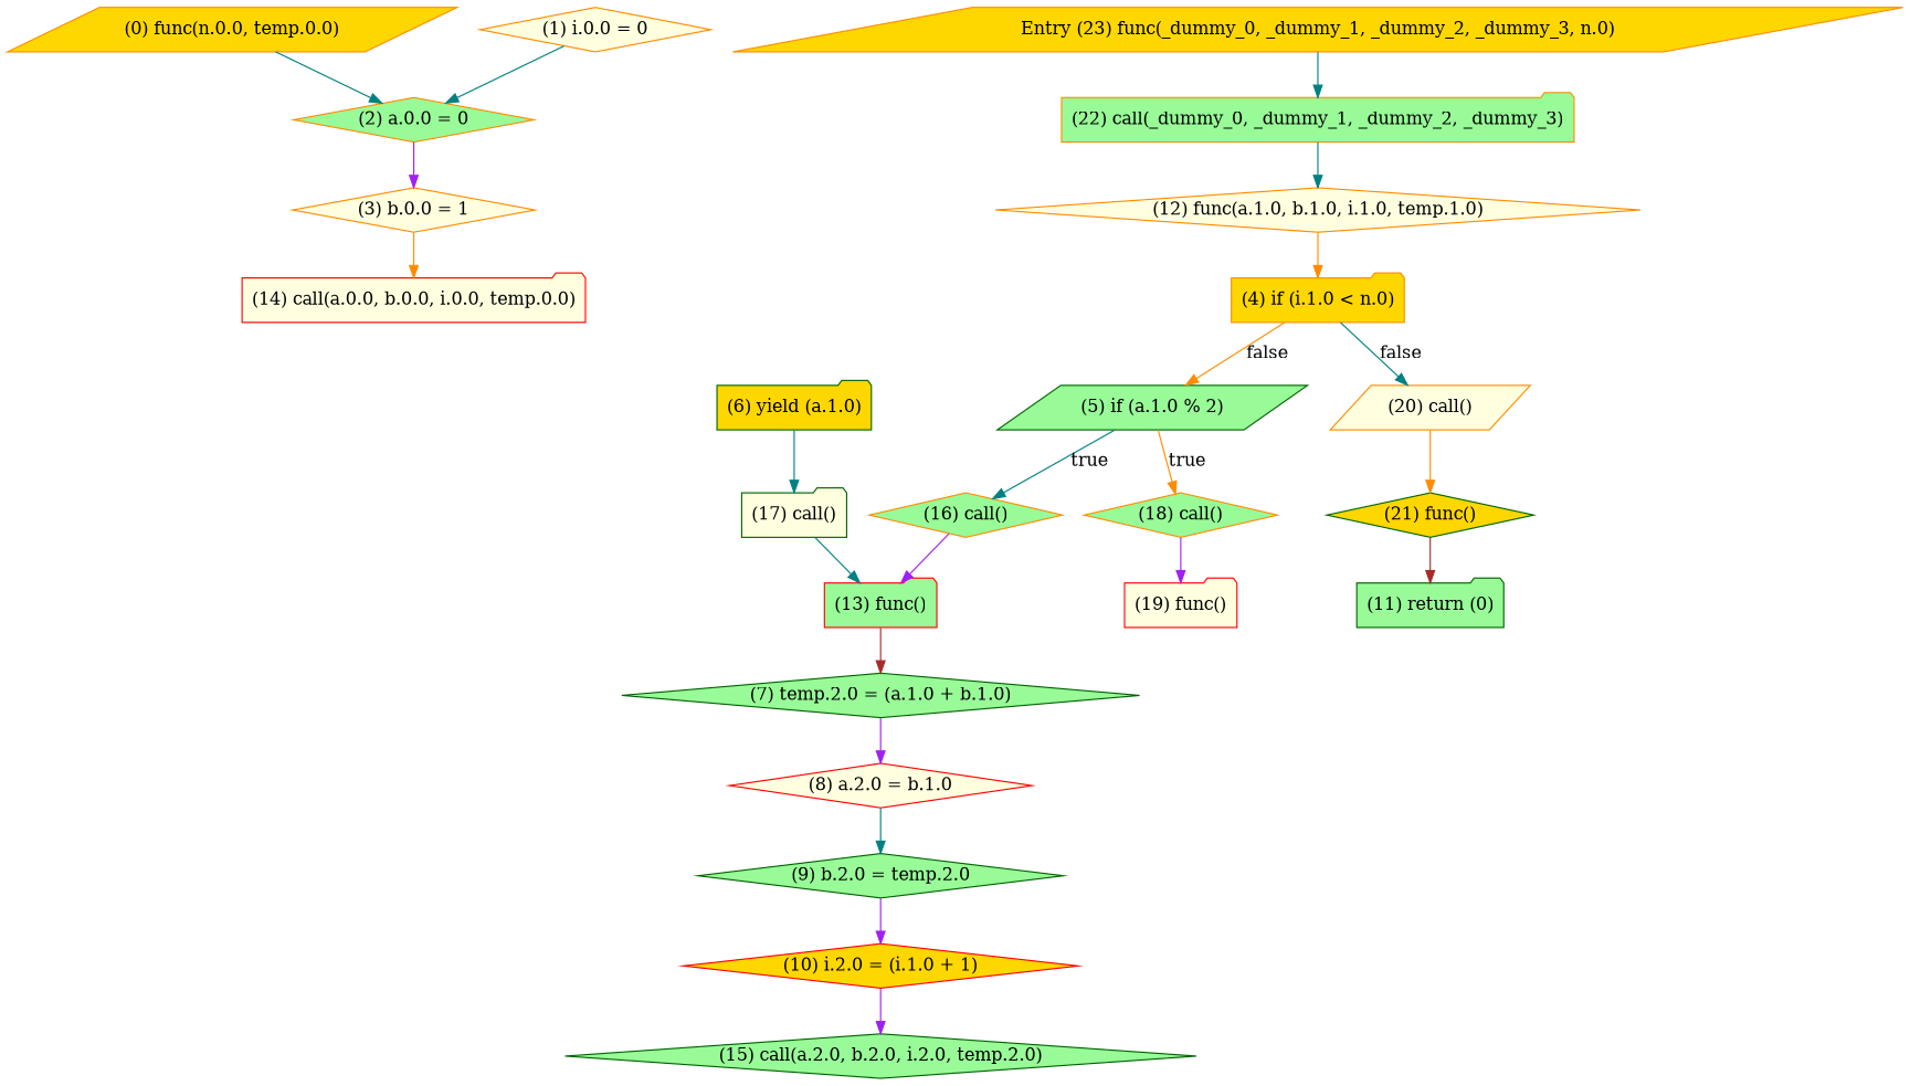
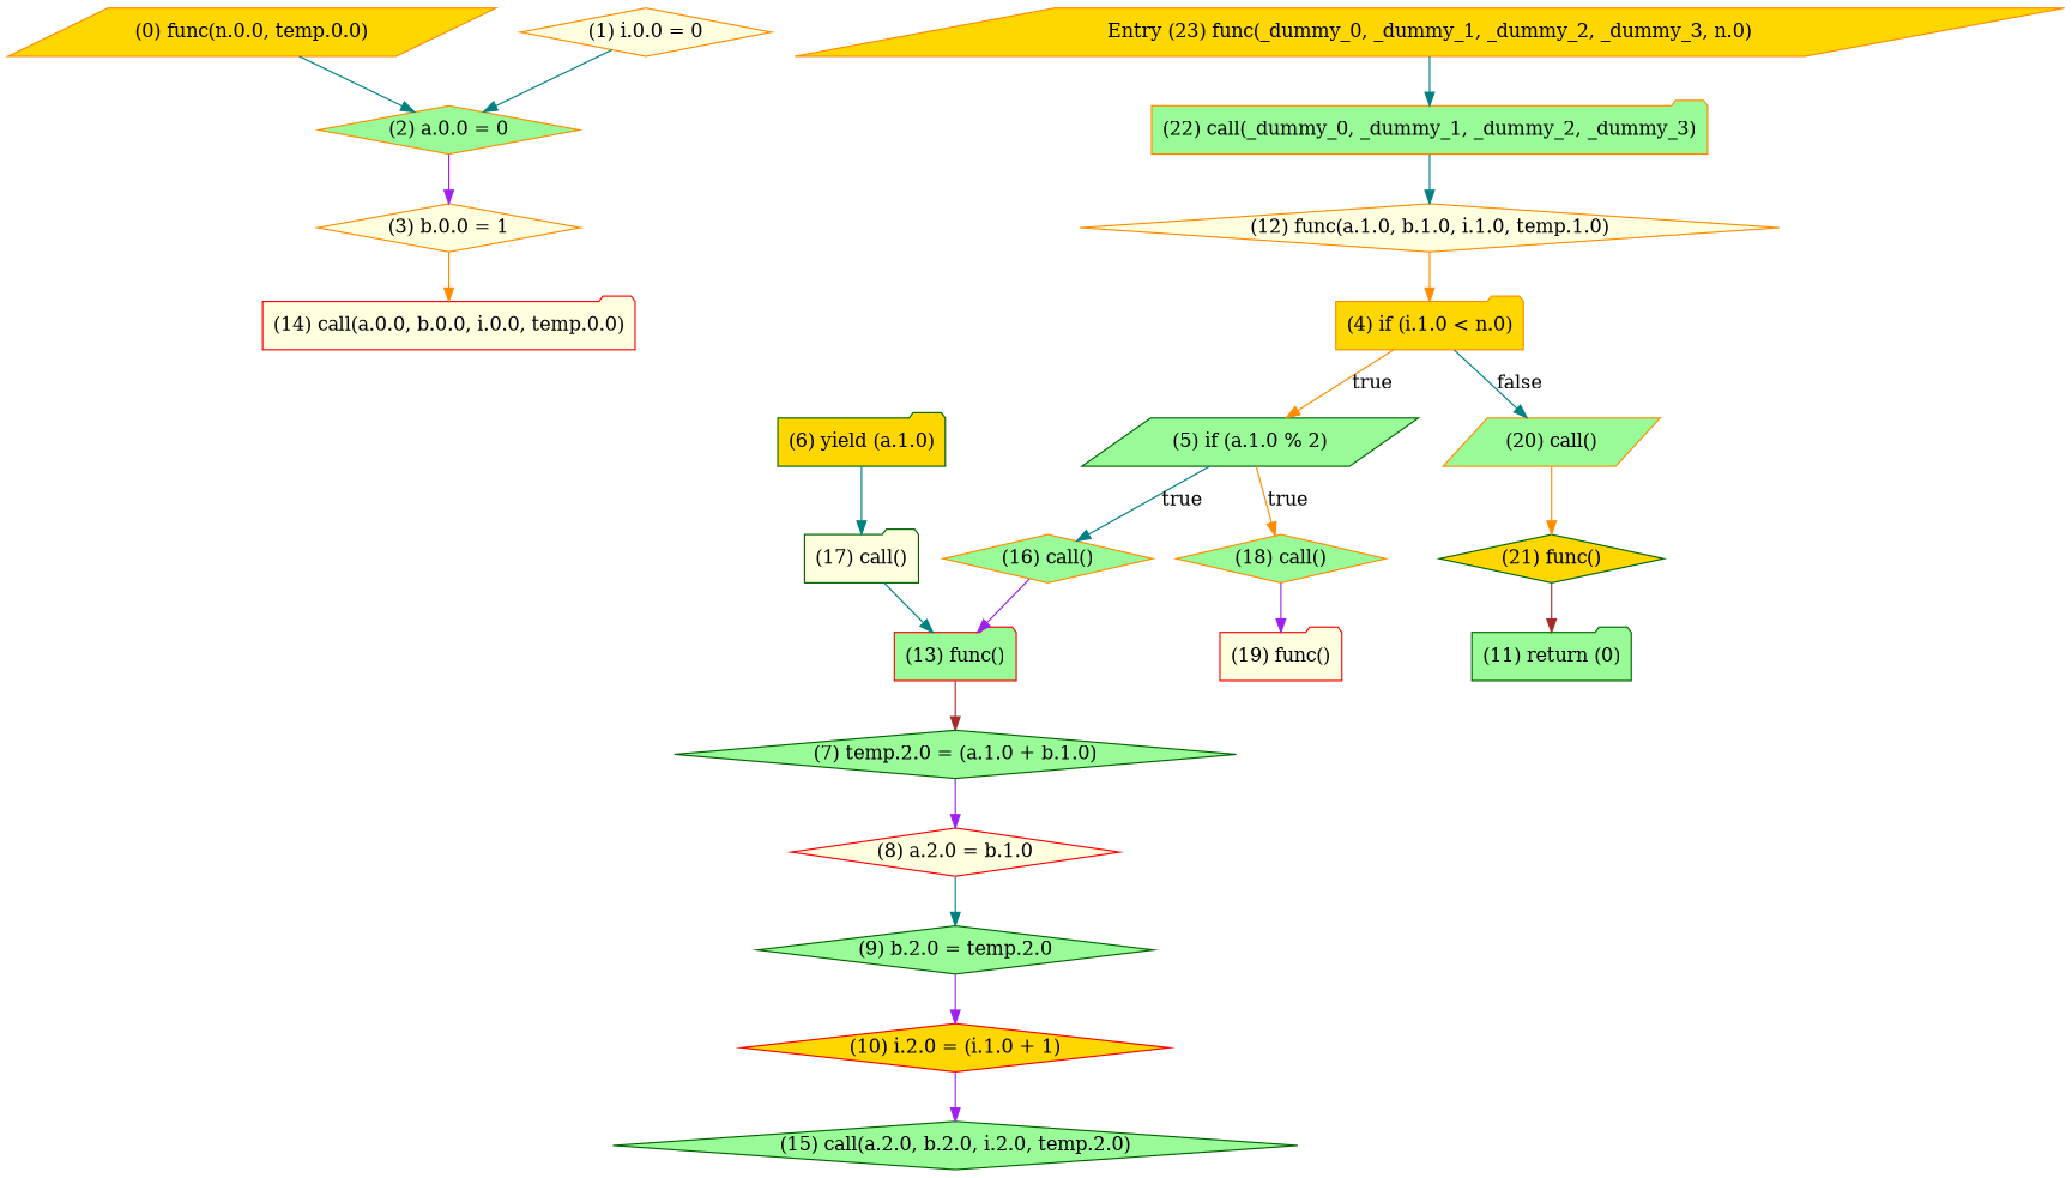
  digraph {
    node [color=darkorange fillcolor=palegreen shape=diamond style=filled]
    edge [color=teal]
    n1 [fillcolor=gold label="(0) func(n.0.0, temp.0.0)" shape=parallelogram]
    n2 [label="(2) a.0.0 = 0"]
    n3 [fillcolor=lightyellow label="(1) i.0.0 = 0"]
    n4 [fillcolor=lightyellow label="(3) b.0.0 = 1"]
    n5 [color=red fillcolor=lightyellow label="(14) call(a.0.0, b.0.0, i.0.0, temp.0.0)" shape=folder]
    n6 [fillcolor=gold label="(4) if (i.1.0 < n.0)" shape=folder]
    n7 [color=darkgreen label="(5) if (a.1.0 % 2)" shape=parallelogram]
-   n8 [fillcolor=lightyellow label="(20) call()" shape=parallelogram]
+   n8 [label="(20) call()" shape=parallelogram]
    n9 [label="(16) call()"]
    n10 [label="(18) call()"]
    n11 [color=darkgreen fillcolor=gold label="(21) func()"]
    n12 [color=red label="(13) func()" shape=folder]
    n13 [color=red fillcolor=lightyellow label="(19) func()" shape=folder]
    n14 [color=darkgreen fillcolor=gold label="(6) yield (a.1.0)" shape=folder]
    n15 [color=darkgreen fillcolor=lightyellow label="(17) call()" shape=folder]
    n16 [color=darkgreen label="(7) temp.2.0 = (a.1.0 + b.1.0)"]
    n17 [color=red fillcolor=lightyellow label="(8) a.2.0 = b.1.0"]
    n18 [color=darkgreen label="(9) b.2.0 = temp.2.0"]
    n19 [color=red fillcolor=gold label="(10) i.2.0 = (i.1.0 + 1)"]
    n20 [color=darkgreen label="(15) call(a.2.0, b.2.0, i.2.0, temp.2.0)"]
    n21 [color=darkgreen label="(11) return (0)" shape=folder]
    n22 [fillcolor=lightyellow label="(12) func(a.1.0, b.1.0, i.1.0, temp.1.0)"]
    n23 [label="(22) call(_dummy_0, _dummy_1, _dummy_2, _dummy_3)" shape=folder]
    n24 [fillcolor=gold label="Entry (23) func(_dummy_0, _dummy_1, _dummy_2, _dummy_3, n.0)" shape=parallelogram]
    n1 -> n2
    n2 -> n4 [color=purple]
    n3 -> n2
    n4 -> n5 [color=darkorange]
-   n6 -> n7 [color=darkorange label=false]
+   n6 -> n7 [color=darkorange label=true]
    n6 -> n8 [label=false]
    n7 -> n9 [label=true]
    n7 -> n10 [color=darkorange label=true]
    n8 -> n11 [color=darkorange]
    n9 -> n12 [color=purple]
    n10 -> n13 [color=purple]
    n11 -> n21 [color=brown]
    n12 -> n16 [color=brown]
    n14 -> n15
    n15 -> n12
    n16 -> n17 [color=purple]
    n17 -> n18
    n18 -> n19 [color=purple]
    n19 -> n20 [color=purple]
    n22 -> n6 [color=darkorange]
    n23 -> n22
    n24 -> n23
  }
